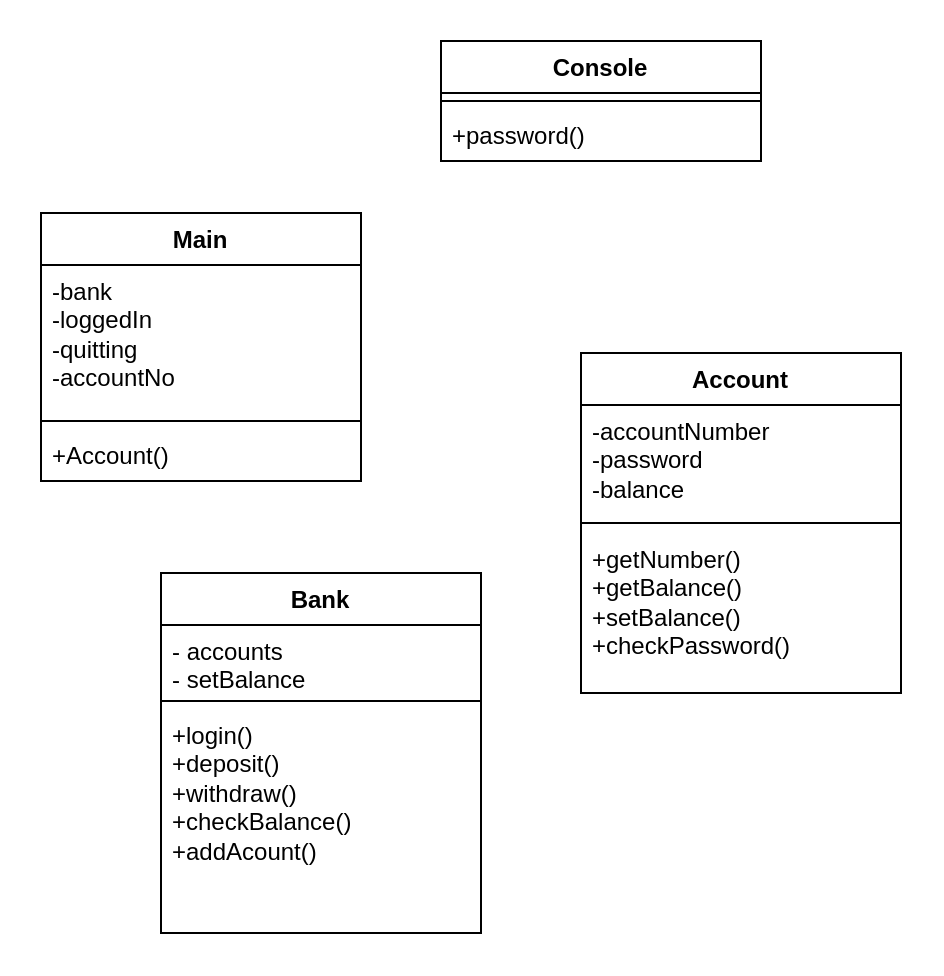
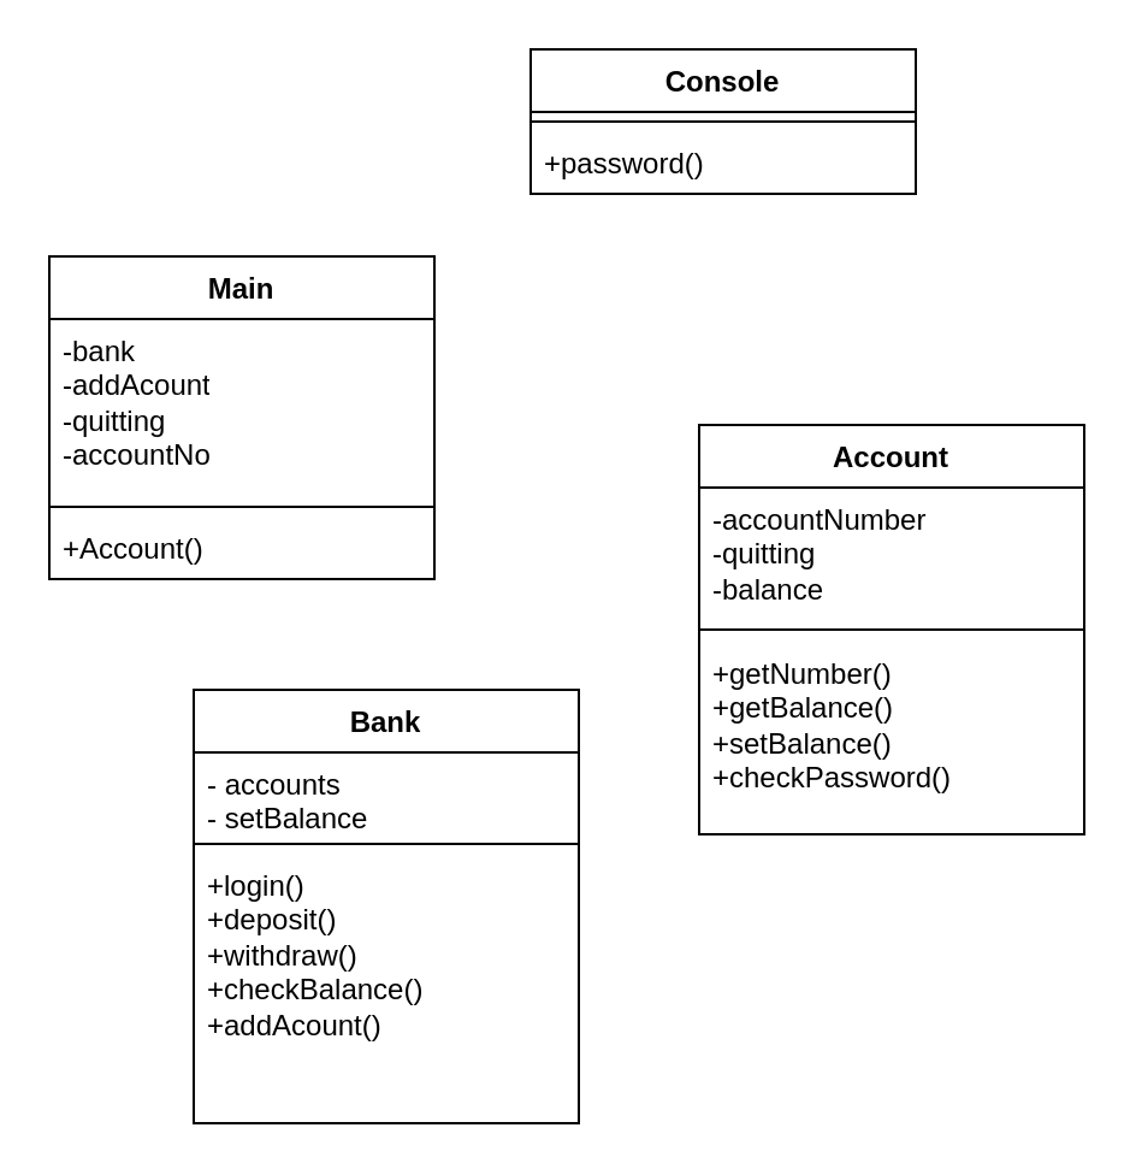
  <mxCell id="0" />
  <mxCell id="1" parent="0" />
  <mxCell id="2" value="Bank" style="swimlane;fontStyle=1;align=center;verticalAlign=top;childLayout=stackLayout;horizontal=1;startSize=26;horizontalStack=0;resizeParent=1;resizeParentMax=0;resizeLast=0;collapsible=1;marginBottom=0;whiteSpace=wrap;html=1;" vertex="1" parent="1"><mxGeometry x="80" y="286" width="160" height="180" as="geometry" /></mxCell>
  <mxCell id="3" value="- accounts&lt;div&gt;- setBalance&lt;/div&gt;" style="text;strokeColor=none;fillColor=none;align=left;verticalAlign=top;spacingLeft=4;spacingRight=4;overflow=hidden;rotatable=0;points=[[0,0.5],[1,0.5]];portConstraint=eastwest;whiteSpace=wrap;html=1;" vertex="1" parent="2"><mxGeometry y="26" width="160" height="34" as="geometry" /></mxCell>
  <mxCell id="4" value="" style="line;strokeWidth=1;fillColor=none;align=left;verticalAlign=middle;spacingTop=-1;spacingLeft=3;spacingRight=3;rotatable=0;labelPosition=right;points=[];portConstraint=eastwest;strokeColor=inherit;" vertex="1" parent="2"><mxGeometry y="60" width="160" height="8" as="geometry" /></mxCell>
  <mxCell id="5" value="+login()&lt;div&gt;+deposit()&lt;/div&gt;&lt;div&gt;+withdraw()&lt;/div&gt;&lt;div&gt;+checkBalance()&lt;/div&gt;&lt;div&gt;+addAcount()&lt;/div&gt;" style="text;strokeColor=none;fillColor=none;align=left;verticalAlign=top;spacingLeft=4;spacingRight=4;overflow=hidden;rotatable=0;points=[[0,0.5],[1,0.5]];portConstraint=eastwest;whiteSpace=wrap;html=1;" vertex="1" parent="2"><mxGeometry y="68" width="160" height="112" as="geometry" /></mxCell>
  <mxCell id="6" value="Account" style="swimlane;fontStyle=1;align=center;verticalAlign=top;childLayout=stackLayout;horizontal=1;startSize=26;horizontalStack=0;resizeParent=1;resizeParentMax=0;resizeLast=0;collapsible=1;marginBottom=0;whiteSpace=wrap;html=1;" vertex="1" parent="1"><mxGeometry x="290" y="176" width="160" height="170" as="geometry" /></mxCell>
- <mxCell id="7" value="-accountNumber&lt;div&gt;-password&lt;/div&gt;&lt;div&gt;-balance&lt;/div&gt;" style="text;strokeColor=none;fillColor=none;align=left;verticalAlign=top;spacingLeft=4;spacingRight=4;overflow=hidden;rotatable=0;points=[[0,0.5],[1,0.5]];portConstraint=eastwest;whiteSpace=wrap;html=1;" vertex="1" parent="6"><mxGeometry y="26" width="160" height="54" as="geometry" /></mxCell>
+ <mxCell id="7" value="-accountNumber&lt;div&gt;-quitting&lt;/div&gt;&lt;div&gt;-balance&lt;/div&gt;" style="text;strokeColor=none;fillColor=none;align=left;verticalAlign=top;spacingLeft=4;spacingRight=4;overflow=hidden;rotatable=0;points=[[0,0.5],[1,0.5]];portConstraint=eastwest;whiteSpace=wrap;html=1;" vertex="1" parent="6"><mxGeometry y="26" width="160" height="54" as="geometry" /></mxCell>
  <mxCell id="8" value="" style="line;strokeWidth=1;fillColor=none;align=left;verticalAlign=middle;spacingTop=-1;spacingLeft=3;spacingRight=3;rotatable=0;labelPosition=right;points=[];portConstraint=eastwest;strokeColor=inherit;" vertex="1" parent="6"><mxGeometry y="80" width="160" height="10" as="geometry" /></mxCell>
  <mxCell id="9" value="+getNumber()&lt;div&gt;+getBalance()&lt;/div&gt;&lt;div&gt;+setBalance()&lt;/div&gt;&lt;div&gt;+checkPassword()&lt;/div&gt;" style="text;strokeColor=none;fillColor=none;align=left;verticalAlign=top;spacingLeft=4;spacingRight=4;overflow=hidden;rotatable=0;points=[[0,0.5],[1,0.5]];portConstraint=eastwest;whiteSpace=wrap;html=1;" vertex="1" parent="6"><mxGeometry y="90" width="160" height="80" as="geometry" /></mxCell>
  <mxCell id="10" value="Main" style="swimlane;fontStyle=1;align=center;verticalAlign=top;childLayout=stackLayout;horizontal=1;startSize=26;horizontalStack=0;resizeParent=1;resizeParentMax=0;resizeLast=0;collapsible=1;marginBottom=0;whiteSpace=wrap;html=1;" vertex="1" parent="1"><mxGeometry x="20" y="106" width="160" height="134" as="geometry" /></mxCell>
- <mxCell id="11" value="-bank&lt;div&gt;-loggedIn&lt;/div&gt;&lt;div&gt;-quitting&lt;/div&gt;&lt;div&gt;-accountNo&lt;/div&gt;" style="text;strokeColor=none;fillColor=none;align=left;verticalAlign=top;spacingLeft=4;spacingRight=4;overflow=hidden;rotatable=0;points=[[0,0.5],[1,0.5]];portConstraint=eastwest;whiteSpace=wrap;html=1;" vertex="1" parent="10"><mxGeometry y="26" width="160" height="74" as="geometry" /></mxCell>
+ <mxCell id="11" value="-bank&lt;div&gt;-addAcount&lt;/div&gt;&lt;div&gt;-quitting&lt;/div&gt;&lt;div&gt;-accountNo&lt;/div&gt;" style="text;strokeColor=none;fillColor=none;align=left;verticalAlign=top;spacingLeft=4;spacingRight=4;overflow=hidden;rotatable=0;points=[[0,0.5],[1,0.5]];portConstraint=eastwest;whiteSpace=wrap;html=1;" vertex="1" parent="10"><mxGeometry y="26" width="160" height="74" as="geometry" /></mxCell>
  <mxCell id="12" value="" style="line;strokeWidth=1;fillColor=none;align=left;verticalAlign=middle;spacingTop=-1;spacingLeft=3;spacingRight=3;rotatable=0;labelPosition=right;points=[];portConstraint=eastwest;strokeColor=inherit;" vertex="1" parent="10"><mxGeometry y="100" width="160" height="8" as="geometry" /></mxCell>
  <mxCell id="13" value="+Account()" style="text;strokeColor=none;fillColor=none;align=left;verticalAlign=top;spacingLeft=4;spacingRight=4;overflow=hidden;rotatable=0;points=[[0,0.5],[1,0.5]];portConstraint=eastwest;whiteSpace=wrap;html=1;" vertex="1" parent="10"><mxGeometry y="108" width="160" height="26" as="geometry" /></mxCell>
  <mxCell id="14" value="Console" style="swimlane;fontStyle=1;align=center;verticalAlign=top;childLayout=stackLayout;horizontal=1;startSize=26;horizontalStack=0;resizeParent=1;resizeParentMax=0;resizeLast=0;collapsible=1;marginBottom=0;whiteSpace=wrap;html=1;" vertex="1" parent="1"><mxGeometry x="220" y="20" width="160" height="60" as="geometry" /></mxCell>
  <mxCell id="15" value="" style="line;strokeWidth=1;fillColor=none;align=left;verticalAlign=middle;spacingTop=-1;spacingLeft=3;spacingRight=3;rotatable=0;labelPosition=right;points=[];portConstraint=eastwest;strokeColor=inherit;" vertex="1" parent="14"><mxGeometry y="26" width="160" height="8" as="geometry" /></mxCell>
  <mxCell id="16" value="+password()" style="text;strokeColor=none;fillColor=none;align=left;verticalAlign=top;spacingLeft=4;spacingRight=4;overflow=hidden;rotatable=0;points=[[0,0.5],[1,0.5]];portConstraint=eastwest;whiteSpace=wrap;html=1;" vertex="1" parent="14"><mxGeometry y="34" width="160" height="26" as="geometry" /></mxCell>
